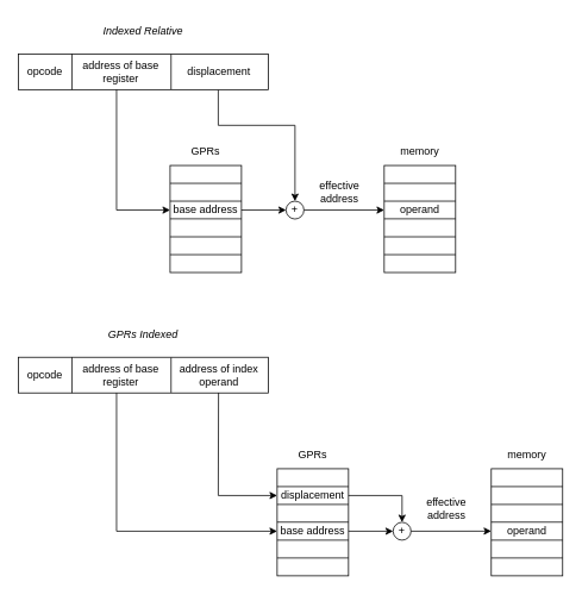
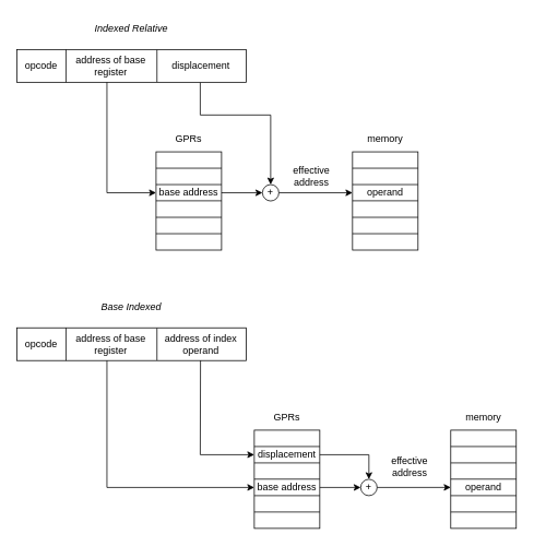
  <mxCell id="0" />
  <mxCell id="1" parent="0" />
  <mxCell id="2" value="" style="rounded=0;whiteSpace=wrap;html=1;" parent="1" vertex="1"><mxGeometry x="20" y="60" width="280" height="40" as="geometry" /></mxCell>
  <mxCell id="3" value="opcode" style="text;html=1;strokeColor=none;fillColor=none;align=center;verticalAlign=middle;whiteSpace=wrap;rounded=0;" parent="1" vertex="1"><mxGeometry x="20" y="65" width="60" height="30" as="geometry" /></mxCell>
  <mxCell id="4" value="" style="endArrow=none;html=1;rounded=0;entryX=0.325;entryY=0.018;entryDx=0;entryDy=0;entryPerimeter=0;" parent="1" edge="1"><mxGeometry width="50" height="50" relative="1" as="geometry"><mxPoint x="80" y="100" as="sourcePoint" /><mxPoint x="80" y="60" as="targetPoint" /></mxGeometry></mxCell>
  <mxCell id="5" value="address of base register" style="text;html=1;strokeColor=none;fillColor=none;align=center;verticalAlign=middle;whiteSpace=wrap;rounded=0;" parent="1" vertex="1"><mxGeometry x="80" y="65" width="110" height="30" as="geometry" /></mxCell>
  <mxCell id="6" value="Indexed Relative" style="text;html=1;strokeColor=none;fillColor=none;align=center;verticalAlign=middle;whiteSpace=wrap;rounded=0;fontStyle=2" parent="1" vertex="1"><mxGeometry x="30" y="20" width="260" height="30" as="geometry" /></mxCell>
  <mxCell id="7" value="" style="rounded=0;whiteSpace=wrap;html=1;" parent="1" vertex="1"><mxGeometry x="190" y="185" width="80" height="120" as="geometry" /></mxCell>
  <mxCell id="8" value="" style="endArrow=none;html=1;rounded=0;" parent="1" edge="1"><mxGeometry width="50" height="50" relative="1" as="geometry"><mxPoint x="190" y="205" as="sourcePoint" /><mxPoint x="270" y="205" as="targetPoint" /></mxGeometry></mxCell>
  <mxCell id="9" value="" style="endArrow=none;html=1;rounded=0;" parent="1" edge="1"><mxGeometry width="50" height="50" relative="1" as="geometry"><mxPoint x="190" y="225" as="sourcePoint" /><mxPoint x="270" y="225" as="targetPoint" /></mxGeometry></mxCell>
  <mxCell id="10" value="" style="endArrow=none;html=1;rounded=0;" parent="1" edge="1"><mxGeometry width="50" height="50" relative="1" as="geometry"><mxPoint x="190" y="244.8" as="sourcePoint" /><mxPoint x="270" y="244.8" as="targetPoint" /></mxGeometry></mxCell>
  <mxCell id="11" value="" style="endArrow=none;html=1;rounded=0;" parent="1" edge="1"><mxGeometry width="50" height="50" relative="1" as="geometry"><mxPoint x="190" y="265" as="sourcePoint" /><mxPoint x="270" y="265" as="targetPoint" /></mxGeometry></mxCell>
  <mxCell id="12" value="" style="endArrow=none;html=1;rounded=0;" parent="1" edge="1"><mxGeometry width="50" height="50" relative="1" as="geometry"><mxPoint x="190" y="285" as="sourcePoint" /><mxPoint x="270" y="285" as="targetPoint" /></mxGeometry></mxCell>
  <mxCell id="13" value="base address" style="text;html=1;strokeColor=none;fillColor=none;align=center;verticalAlign=middle;whiteSpace=wrap;rounded=0;" parent="1" vertex="1"><mxGeometry x="190" y="225" width="80" height="20" as="geometry" /></mxCell>
  <mxCell id="14" value="" style="endArrow=classic;html=1;rounded=0;entryX=0;entryY=0.5;entryDx=0;entryDy=0;" parent="1" target="13" edge="1"><mxGeometry width="50" height="50" relative="1" as="geometry"><mxPoint x="130" y="100" as="sourcePoint" /><mxPoint x="270" y="200" as="targetPoint" /><Array as="points"><mxPoint x="130" y="235" /></Array></mxGeometry></mxCell>
  <mxCell id="15" value="GPRs" style="text;html=1;strokeColor=none;fillColor=none;align=center;verticalAlign=middle;whiteSpace=wrap;rounded=0;" parent="1" vertex="1"><mxGeometry x="190" y="155" width="80" height="30" as="geometry" /></mxCell>
  <mxCell id="16" value="" style="rounded=0;whiteSpace=wrap;html=1;" parent="1" vertex="1"><mxGeometry x="430" y="185" width="80" height="120" as="geometry" /></mxCell>
  <mxCell id="17" value="" style="endArrow=none;html=1;rounded=0;" parent="1" edge="1"><mxGeometry width="50" height="50" relative="1" as="geometry"><mxPoint x="430" y="205" as="sourcePoint" /><mxPoint x="510" y="205" as="targetPoint" /></mxGeometry></mxCell>
  <mxCell id="18" value="" style="endArrow=none;html=1;rounded=0;" parent="1" edge="1"><mxGeometry width="50" height="50" relative="1" as="geometry"><mxPoint x="430" y="225" as="sourcePoint" /><mxPoint x="510" y="225" as="targetPoint" /></mxGeometry></mxCell>
  <mxCell id="19" value="" style="endArrow=none;html=1;rounded=0;" parent="1" edge="1"><mxGeometry width="50" height="50" relative="1" as="geometry"><mxPoint x="430" y="244.8" as="sourcePoint" /><mxPoint x="510" y="244.8" as="targetPoint" /></mxGeometry></mxCell>
  <mxCell id="20" value="" style="endArrow=none;html=1;rounded=0;" parent="1" edge="1"><mxGeometry width="50" height="50" relative="1" as="geometry"><mxPoint x="430" y="265" as="sourcePoint" /><mxPoint x="510" y="265" as="targetPoint" /></mxGeometry></mxCell>
  <mxCell id="21" value="" style="endArrow=none;html=1;rounded=0;" parent="1" edge="1"><mxGeometry width="50" height="50" relative="1" as="geometry"><mxPoint x="430" y="285" as="sourcePoint" /><mxPoint x="510" y="285" as="targetPoint" /></mxGeometry></mxCell>
  <mxCell id="22" value="memory" style="text;html=1;strokeColor=none;fillColor=none;align=center;verticalAlign=middle;whiteSpace=wrap;rounded=0;" parent="1" vertex="1"><mxGeometry x="430" y="155" width="80" height="30" as="geometry" /></mxCell>
  <mxCell id="23" value="operand" style="text;html=1;strokeColor=none;fillColor=none;align=center;verticalAlign=middle;whiteSpace=wrap;rounded=0;" parent="1" vertex="1"><mxGeometry x="430" y="225" width="80" height="20" as="geometry" /></mxCell>
  <mxCell id="24" value="effective address" style="text;html=1;strokeColor=none;fillColor=none;align=center;verticalAlign=middle;whiteSpace=wrap;rounded=0;" parent="1" vertex="1"><mxGeometry x="340" y="200" width="80" height="30" as="geometry" /></mxCell>
  <mxCell id="25" value="displacement" style="text;html=1;strokeColor=none;fillColor=none;align=center;verticalAlign=middle;whiteSpace=wrap;rounded=0;" vertex="1" parent="1"><mxGeometry x="190" y="65" width="110" height="30" as="geometry" /></mxCell>
  <mxCell id="26" value="" style="endArrow=none;html=1;rounded=0;entryX=0.611;entryY=0.009;entryDx=0;entryDy=0;exitX=0.611;exitY=0.991;exitDx=0;exitDy=0;exitPerimeter=0;entryPerimeter=0;" edge="1" parent="1" source="2" target="2"><mxGeometry width="50" height="50" relative="1" as="geometry"><mxPoint x="400" y="200" as="sourcePoint" /><mxPoint x="450" y="150" as="targetPoint" /></mxGeometry></mxCell>
  <mxCell id="27" value="+" style="ellipse;whiteSpace=wrap;html=1;aspect=fixed;" vertex="1" parent="1"><mxGeometry x="320" y="225" width="20" height="20" as="geometry" /></mxCell>
  <mxCell id="28" value="" style="endArrow=classic;html=1;rounded=0;entryX=0;entryY=0.5;entryDx=0;entryDy=0;exitX=1;exitY=0.5;exitDx=0;exitDy=0;" edge="1" parent="1" source="13" target="27"><mxGeometry width="50" height="50" relative="1" as="geometry"><mxPoint x="210" y="180" as="sourcePoint" /><mxPoint x="260" y="130" as="targetPoint" /></mxGeometry></mxCell>
  <mxCell id="29" value="" style="endArrow=classic;html=1;rounded=0;entryX=0.5;entryY=0;entryDx=0;entryDy=0;exitX=0.8;exitY=1.01;exitDx=0;exitDy=0;exitPerimeter=0;" edge="1" parent="1" source="2" target="27"><mxGeometry width="50" height="50" relative="1" as="geometry"><mxPoint x="210" y="180" as="sourcePoint" /><mxPoint x="260" y="130" as="targetPoint" /><Array as="points"><mxPoint x="244" y="140" /><mxPoint x="330" y="140" /></Array></mxGeometry></mxCell>
  <mxCell id="30" value="" style="endArrow=classic;html=1;rounded=0;entryX=0;entryY=0.5;entryDx=0;entryDy=0;exitX=1;exitY=0.5;exitDx=0;exitDy=0;" edge="1" parent="1" source="27" target="23"><mxGeometry width="50" height="50" relative="1" as="geometry"><mxPoint x="320" y="230" as="sourcePoint" /><mxPoint x="370" y="180" as="targetPoint" /></mxGeometry></mxCell>
  <mxCell id="31" value="" style="rounded=0;whiteSpace=wrap;html=1;" vertex="1" parent="1"><mxGeometry x="20" y="400" width="280" height="40" as="geometry" /></mxCell>
  <mxCell id="32" value="opcode" style="text;html=1;strokeColor=none;fillColor=none;align=center;verticalAlign=middle;whiteSpace=wrap;rounded=0;" vertex="1" parent="1"><mxGeometry x="20" y="405" width="60" height="30" as="geometry" /></mxCell>
  <mxCell id="33" value="" style="endArrow=none;html=1;rounded=0;entryX=0.325;entryY=0.018;entryDx=0;entryDy=0;entryPerimeter=0;" edge="1" parent="1"><mxGeometry width="50" height="50" relative="1" as="geometry"><mxPoint x="80" y="440" as="sourcePoint" /><mxPoint x="80" y="400" as="targetPoint" /></mxGeometry></mxCell>
  <mxCell id="34" value="address of base register" style="text;html=1;strokeColor=none;fillColor=none;align=center;verticalAlign=middle;whiteSpace=wrap;rounded=0;" vertex="1" parent="1"><mxGeometry x="80" y="405" width="110" height="30" as="geometry" /></mxCell>
- <mxCell id="35" value="GPRs Indexed" style="text;html=1;strokeColor=none;fillColor=none;align=center;verticalAlign=middle;whiteSpace=wrap;rounded=0;fontStyle=2" vertex="1" parent="1"><mxGeometry x="30" y="360" width="260" height="30" as="geometry" /></mxCell>
+ <mxCell id="35" value="Base Indexed" style="text;html=1;strokeColor=none;fillColor=none;align=center;verticalAlign=middle;whiteSpace=wrap;rounded=0;fontStyle=2" vertex="1" parent="1"><mxGeometry x="30" y="360" width="260" height="30" as="geometry" /></mxCell>
  <mxCell id="36" value="" style="rounded=0;whiteSpace=wrap;html=1;" vertex="1" parent="1"><mxGeometry x="310" y="525" width="80" height="120" as="geometry" /></mxCell>
  <mxCell id="37" value="" style="endArrow=none;html=1;rounded=0;" edge="1" parent="1"><mxGeometry width="50" height="50" relative="1" as="geometry"><mxPoint x="310" y="545" as="sourcePoint" /><mxPoint x="390" y="545" as="targetPoint" /></mxGeometry></mxCell>
  <mxCell id="38" value="" style="endArrow=none;html=1;rounded=0;" edge="1" parent="1"><mxGeometry width="50" height="50" relative="1" as="geometry"><mxPoint x="310" y="565" as="sourcePoint" /><mxPoint x="390" y="565" as="targetPoint" /></mxGeometry></mxCell>
  <mxCell id="39" value="" style="endArrow=none;html=1;rounded=0;" edge="1" parent="1"><mxGeometry width="50" height="50" relative="1" as="geometry"><mxPoint x="310" y="584.8" as="sourcePoint" /><mxPoint x="390" y="584.8" as="targetPoint" /></mxGeometry></mxCell>
  <mxCell id="40" value="" style="endArrow=none;html=1;rounded=0;" edge="1" parent="1"><mxGeometry width="50" height="50" relative="1" as="geometry"><mxPoint x="310" y="605" as="sourcePoint" /><mxPoint x="390" y="605" as="targetPoint" /></mxGeometry></mxCell>
  <mxCell id="41" value="" style="endArrow=none;html=1;rounded=0;" edge="1" parent="1"><mxGeometry width="50" height="50" relative="1" as="geometry"><mxPoint x="310" y="625" as="sourcePoint" /><mxPoint x="390" y="625" as="targetPoint" /></mxGeometry></mxCell>
  <mxCell id="42" value="base address" style="text;html=1;strokeColor=none;fillColor=none;align=center;verticalAlign=middle;whiteSpace=wrap;rounded=0;" vertex="1" parent="1"><mxGeometry x="310" y="585" width="80" height="20" as="geometry" /></mxCell>
  <mxCell id="43" value="" style="endArrow=classic;html=1;rounded=0;entryX=0;entryY=0.5;entryDx=0;entryDy=0;" edge="1" parent="1" target="42"><mxGeometry width="50" height="50" relative="1" as="geometry"><mxPoint x="130" y="440" as="sourcePoint" /><mxPoint x="270" y="540" as="targetPoint" /><Array as="points"><mxPoint x="130" y="595" /></Array></mxGeometry></mxCell>
  <mxCell id="44" value="GPRs" style="text;html=1;strokeColor=none;fillColor=none;align=center;verticalAlign=middle;whiteSpace=wrap;rounded=0;" vertex="1" parent="1"><mxGeometry x="310" y="495" width="80" height="30" as="geometry" /></mxCell>
  <mxCell id="45" value="" style="rounded=0;whiteSpace=wrap;html=1;" vertex="1" parent="1"><mxGeometry x="550" y="525" width="80" height="120" as="geometry" /></mxCell>
  <mxCell id="46" value="" style="endArrow=none;html=1;rounded=0;" edge="1" parent="1"><mxGeometry width="50" height="50" relative="1" as="geometry"><mxPoint x="550" y="545" as="sourcePoint" /><mxPoint x="630" y="545" as="targetPoint" /></mxGeometry></mxCell>
  <mxCell id="47" value="" style="endArrow=none;html=1;rounded=0;" edge="1" parent="1"><mxGeometry width="50" height="50" relative="1" as="geometry"><mxPoint x="550" y="565" as="sourcePoint" /><mxPoint x="630" y="565" as="targetPoint" /></mxGeometry></mxCell>
  <mxCell id="48" value="" style="endArrow=none;html=1;rounded=0;" edge="1" parent="1"><mxGeometry width="50" height="50" relative="1" as="geometry"><mxPoint x="550" y="584.8" as="sourcePoint" /><mxPoint x="630" y="584.8" as="targetPoint" /></mxGeometry></mxCell>
  <mxCell id="49" value="" style="endArrow=none;html=1;rounded=0;" edge="1" parent="1"><mxGeometry width="50" height="50" relative="1" as="geometry"><mxPoint x="550" y="605" as="sourcePoint" /><mxPoint x="630" y="605" as="targetPoint" /></mxGeometry></mxCell>
  <mxCell id="50" value="" style="endArrow=none;html=1;rounded=0;" edge="1" parent="1"><mxGeometry width="50" height="50" relative="1" as="geometry"><mxPoint x="550" y="625" as="sourcePoint" /><mxPoint x="630" y="625" as="targetPoint" /></mxGeometry></mxCell>
  <mxCell id="51" value="memory" style="text;html=1;strokeColor=none;fillColor=none;align=center;verticalAlign=middle;whiteSpace=wrap;rounded=0;" vertex="1" parent="1"><mxGeometry x="550" y="495" width="80" height="30" as="geometry" /></mxCell>
  <mxCell id="52" value="operand" style="text;html=1;strokeColor=none;fillColor=none;align=center;verticalAlign=middle;whiteSpace=wrap;rounded=0;" vertex="1" parent="1"><mxGeometry x="550" y="585" width="80" height="20" as="geometry" /></mxCell>
  <mxCell id="53" value="effective address" style="text;html=1;strokeColor=none;fillColor=none;align=center;verticalAlign=middle;whiteSpace=wrap;rounded=0;" vertex="1" parent="1"><mxGeometry x="460" y="555" width="80" height="30" as="geometry" /></mxCell>
  <mxCell id="54" value="" style="endArrow=none;html=1;rounded=0;entryX=0.611;entryY=0.009;entryDx=0;entryDy=0;exitX=0.611;exitY=0.991;exitDx=0;exitDy=0;exitPerimeter=0;entryPerimeter=0;" edge="1" parent="1" source="31" target="31"><mxGeometry width="50" height="50" relative="1" as="geometry"><mxPoint x="400" y="540" as="sourcePoint" /><mxPoint x="450" y="490" as="targetPoint" /></mxGeometry></mxCell>
  <mxCell id="55" value="+" style="ellipse;whiteSpace=wrap;html=1;aspect=fixed;" vertex="1" parent="1"><mxGeometry x="440" y="585" width="20" height="20" as="geometry" /></mxCell>
  <mxCell id="56" value="" style="endArrow=classic;html=1;rounded=0;entryX=0;entryY=0.583;entryDx=0;entryDy=0;exitX=1;exitY=0.5;exitDx=0;exitDy=0;entryPerimeter=0;" edge="1" parent="1" source="55" target="45"><mxGeometry width="50" height="50" relative="1" as="geometry"><mxPoint x="440" y="570" as="sourcePoint" /><mxPoint x="490" y="520" as="targetPoint" /></mxGeometry></mxCell>
  <mxCell id="57" value="address of index operand" style="text;html=1;strokeColor=none;fillColor=none;align=center;verticalAlign=middle;whiteSpace=wrap;rounded=0;" vertex="1" parent="1"><mxGeometry x="190" y="405" width="110" height="30" as="geometry" /></mxCell>
  <mxCell id="58" value="displacement" style="text;html=1;strokeColor=none;fillColor=none;align=center;verticalAlign=middle;whiteSpace=wrap;rounded=0;" vertex="1" parent="1"><mxGeometry x="310" y="545" width="80" height="20" as="geometry" /></mxCell>
  <mxCell id="59" value="" style="endArrow=classic;html=1;rounded=0;exitX=0.801;exitY=0.997;exitDx=0;exitDy=0;exitPerimeter=0;entryX=0;entryY=0.5;entryDx=0;entryDy=0;" edge="1" parent="1" source="31" target="58"><mxGeometry width="50" height="50" relative="1" as="geometry"><mxPoint x="260" y="610" as="sourcePoint" /><mxPoint x="310" y="560" as="targetPoint" /><Array as="points"><mxPoint x="244" y="555" /></Array></mxGeometry></mxCell>
  <mxCell id="60" value="" style="endArrow=classic;html=1;rounded=0;exitX=1;exitY=0.25;exitDx=0;exitDy=0;entryX=0.5;entryY=0;entryDx=0;entryDy=0;" edge="1" parent="1" source="36" target="55"><mxGeometry width="50" height="50" relative="1" as="geometry"><mxPoint x="380" y="600" as="sourcePoint" /><mxPoint x="430" y="550" as="targetPoint" /><Array as="points"><mxPoint x="450" y="555" /></Array></mxGeometry></mxCell>
  <mxCell id="61" value="" style="endArrow=classic;html=1;rounded=0;exitX=1;exitY=0.5;exitDx=0;exitDy=0;entryX=0;entryY=0.5;entryDx=0;entryDy=0;" edge="1" parent="1" source="42" target="55"><mxGeometry width="50" height="50" relative="1" as="geometry"><mxPoint x="370" y="580" as="sourcePoint" /><mxPoint x="420" y="530" as="targetPoint" /></mxGeometry></mxCell>
